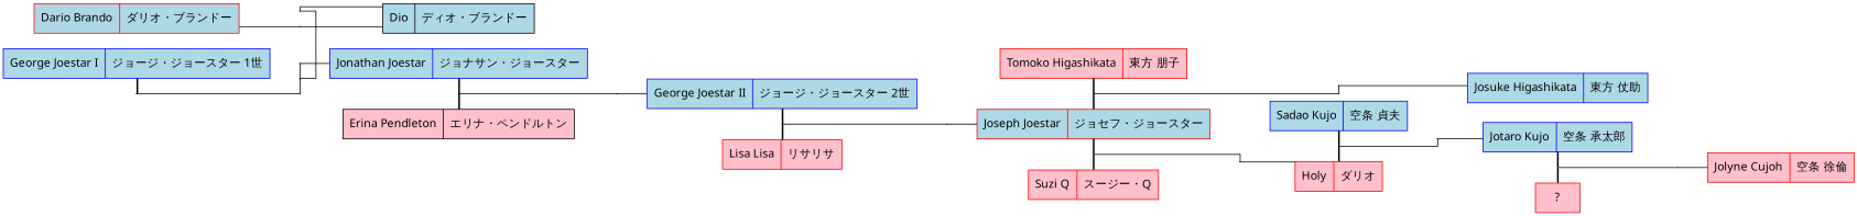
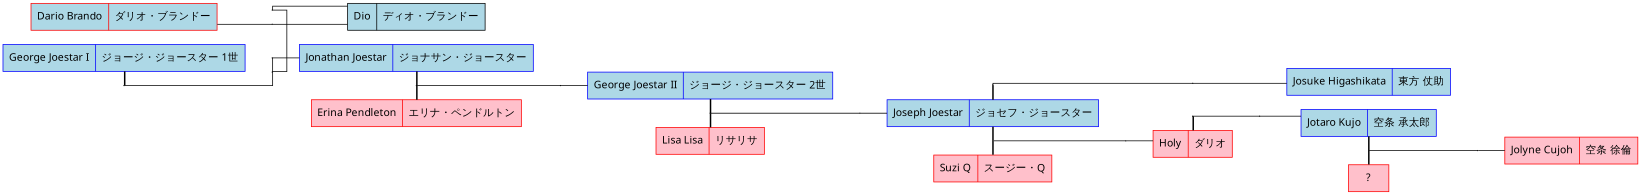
  graph {
    rankdir=LR
    splines=ortho
    node [fontname=Sans shape=point]
    n1 [color=blue fillcolor=lightblue label="{ George&nbsp;Joestar&nbsp;I| ジョージ・ジョースター&nbsp;1世\l}" shape=record style=filled]
    n2 [color=red fillcolor=lightblue label="{ Dario&nbsp;Brando| ダリオ・ブランドー\l}" shape=record style=filled]
    n3 [color=blue fillcolor=lightblue label="{ Jonathan&nbsp;Joestar| ジョナサン・ジョースター\l}" shape=record style=filled]
    n4 [color=black fillcolor=lightblue label="{ Dio| ディオ・ブランドー\l}" shape=record style=filled]
-   n5 [color=red fillcolor=lightblue label="{ Joseph&nbsp;Joestar| ジョセフ・ジョースター\l}" shape=record style=filled]
+   n5 [color=blue fillcolor=lightblue label="{ Joseph&nbsp;Joestar| ジョセフ・ジョースター\l}" shape=record style=filled]
    n6 [color=red fillcolor=pink label="{ Suzi&nbsp;Q| スージー・Q\l}" shape=record style=filled]
-   n7 [color=red fillcolor=pink label="{ Tomoko&nbsp;Higashikata| 東方&nbsp;朋子\l}" shape=record style=filled]
    n8 [color=blue fillcolor=lightblue label="{ Jotaro&nbsp;Kujo| 空条&nbsp;承太郎\l}" shape=record style=filled]
    n9 [color=blue fillcolor=lightblue label="{ Josuke&nbsp;Higashikata| 東方&nbsp;仗助\l}" shape=record style=filled]
    f1_p [height=0.01 width=0.01]
    f1_c0 [height=0.01 width=0.01]
    f1_c1 [height=0.01 width=0.01]
    f1_c2 [height=0.01 width=0.01]
    f2_p [height=0.01 width=0.01]
-   n15 [color=black fillcolor=pink label="{ Erina&nbsp;Pendleton| エリナ・ペンドルトン\l}" shape=record style=filled]
+   n15 [color=red fillcolor=pink label="{ Erina&nbsp;Pendleton| エリナ・ペンドルトン\l}" shape=record style=filled]
    n16 [color=blue fillcolor=lightblue label="{ George&nbsp;Joestar&nbsp;II| ジョージ・ジョースター&nbsp;2世\l}" shape=record style=filled]
    f3_p [height=0.01 width=0.01]
    n18 [color=red fillcolor=pink label="{ Lisa&nbsp;Lisa| リサリサ\l}" shape=record style=filled]
    f4_p [height=0.01 width=0.01]
    f5_p [height=0.01 width=0.01]
-   n21 [color=blue fillcolor=lightblue label="{ Sadao&nbsp;Kujo| 空条&nbsp;貞夫\l}" shape=record style=filled]
    f6_p [height=0.01 width=0.01]
    n23 [color=red fillcolor=pink label="{ Holy| ダリオ\l}" shape=record style=filled]
    f7_p [height=0.01 width=0.01]
    n25 [color=red fillcolor=pink label="{ ?}" shape=record style=filled]
    f0_c [height=0.01 width=0.01]
    f2_c [height=0.01 width=0.01]
    f3_c [height=0.01 width=0.01]
    f4_c [height=0.01 width=0.01]
    f5_c [height=0.01 width=0.01]
    f6_c [height=0.01 width=0.01]
    f7_c [height=0.01 width=0.01]
    n33 [color=red fillcolor=pink label="{ Jolyne&nbsp;Cujoh| 空条&nbsp;徐倫\l}" shape=record style=filled]
    subgraph sub_1 {
      rank=same
      n1
      n2
    }
    subgraph sub_2 {
      rank=same
      n3
      n4
    }
    subgraph sub_3 {
      rank=same
      n3
      f2_p
      n15
    }
    subgraph sub_4 {
      rank=same
      n5
      n6
-     n7
    }
    subgraph sub_5 {
      rank=same
      f1_c0
      f1_c1
      f1_c2
    }
    subgraph sub_6 {
      rank=same
      n8
      n9
    }
    subgraph sub_7 {
      rank=same
      n1
      f1_p
    }
    subgraph sub_8 {
      rank=same
      n16
      f3_p
      n18
    }
    subgraph sub_9 {
      rank=same
      n5
-     n7
      f4_p
    }
    subgraph sub_10 {
      rank=same
      n5
      n6
      f5_p
    }
    subgraph sub_11 {
      rank=same
-     n21
      f6_p
      n23
    }
    subgraph sub_12 {
      rank=same
      n8
      f7_p
      n25
    }
    n1 -- f1_p [style=bold]
    n2 -- n1 [style=invis]
    n2 -- f0_c
    n3 -- f2_p [style=bold]
    n4 -- n3 [style=invis]
    n5 -- n6 [style=invis]
    n5 -- f5_p [style=bold]
-   n7 -- n5 [style=invis]
-   n7 -- f4_p [style=bold]
    n8 -- f7_p [style=bold]
    n9 -- n8 [style=invis]
    f1_p -- f1_c1
    f1_c0 -- n4
    f1_c0 -- f1_c1
    f1_c1 -- f1_c2
    f1_c2 -- n3
    f2_p -- n15 [style=bold]
    f2_p -- f2_c
    n16 -- f3_p [style=bold]
    f3_p -- n18 [style=bold]
    f3_p -- f3_c
    f4_p -- n5 [style=bold]
    f4_p -- f4_c
    f5_p -- n6 [style=bold]
    f5_p -- f5_c
-   n21 -- f6_p [style=bold]
    f6_p -- n23 [style=bold]
    f6_p -- f6_c
    f7_p -- n25 [style=bold]
    f7_p -- f7_c
    f0_c -- n4
    f2_c -- n16
    f3_c -- n5
    f4_c -- n9
    f5_c -- n23
    f6_c -- n8
    f7_c -- n33
  }
